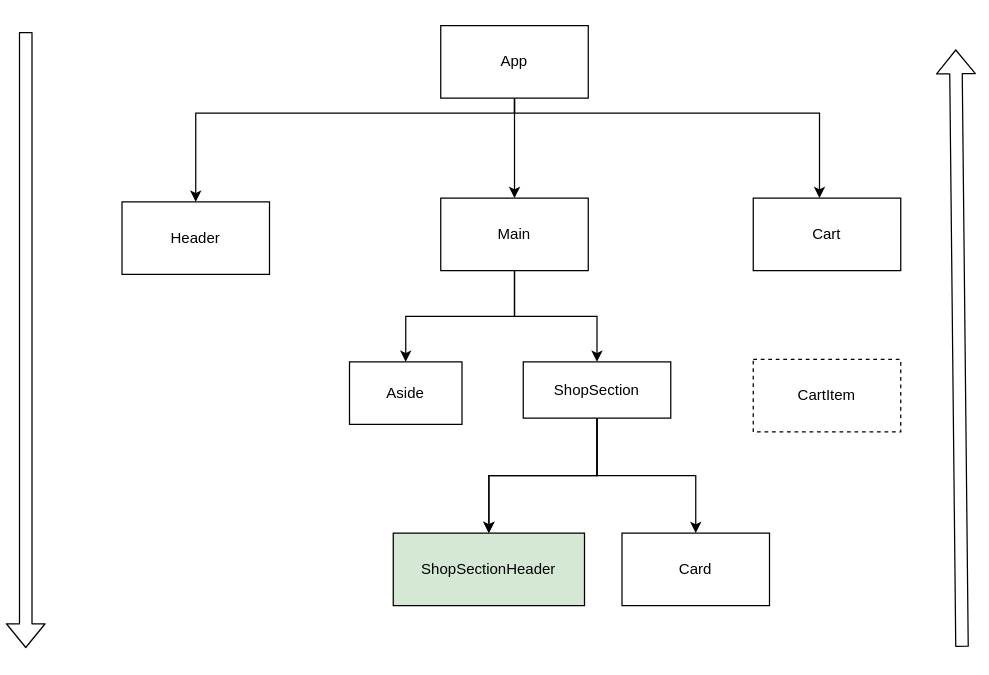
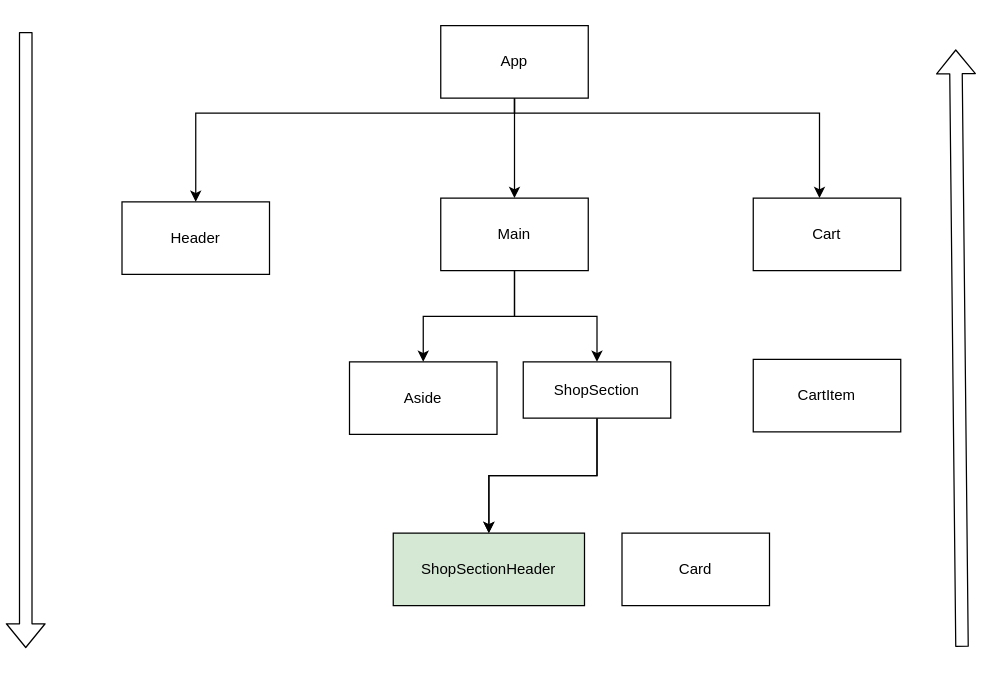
  <mxCell id="0" />
  <mxCell id="1" parent="0" />
  <mxCell id="2" value="" style="edgeStyle=orthogonalEdgeStyle;rounded=0;orthogonalLoop=1;jettySize=auto;html=1;" parent="1" source="5" target="18" edge="1"><mxGeometry relative="1" as="geometry"><Array as="points"><mxPoint x="411" y="90" /><mxPoint x="156" y="90" /></Array></mxGeometry></mxCell>
  <mxCell id="3" value="" style="edgeStyle=orthogonalEdgeStyle;rounded=0;orthogonalLoop=1;jettySize=auto;html=1;" parent="1" source="5" target="10" edge="1"><mxGeometry relative="1" as="geometry" /></mxCell>
  <mxCell id="4" value="" style="edgeStyle=orthogonalEdgeStyle;rounded=0;orthogonalLoop=1;jettySize=auto;html=1;" parent="1" source="5" target="6" edge="1"><mxGeometry relative="1" as="geometry"><Array as="points"><mxPoint x="411" y="90" /><mxPoint x="655" y="90" /></Array></mxGeometry></mxCell>
  <mxCell id="5" value="App" style="rounded=0;whiteSpace=wrap;html=1;" parent="1" vertex="1"><mxGeometry x="352" y="20" width="118" height="58" as="geometry" /></mxCell>
  <mxCell id="6" value="Cart" style="rounded=0;whiteSpace=wrap;html=1;" parent="1" vertex="1"><mxGeometry x="602" y="158" width="118" height="58" as="geometry" /></mxCell>
- <mxCell id="7" value="CartItem" style="rounded=0;whiteSpace=wrap;html=1;dashed=1;" parent="1" vertex="1"><mxGeometry x="602" y="287" width="118" height="58" as="geometry" /></mxCell>
+ <mxCell id="7" value="CartItem" style="rounded=0;whiteSpace=wrap;html=1;" parent="1" vertex="1"><mxGeometry x="602" y="287" width="118" height="58" as="geometry" /></mxCell>
  <mxCell id="8" value="" style="edgeStyle=orthogonalEdgeStyle;rounded=0;orthogonalLoop=1;jettySize=auto;html=1;" parent="1" source="10" target="17" edge="1"><mxGeometry relative="1" as="geometry" /></mxCell>
  <mxCell id="9" value="" style="edgeStyle=orthogonalEdgeStyle;rounded=0;orthogonalLoop=1;jettySize=auto;html=1;" parent="1" source="10" target="14" edge="1"><mxGeometry relative="1" as="geometry" /></mxCell>
  <mxCell id="10" value="Main" style="rounded=0;whiteSpace=wrap;html=1;" parent="1" vertex="1"><mxGeometry x="352" y="158" width="118" height="58" as="geometry" /></mxCell>
  <mxCell id="11" value="" style="edgeStyle=orthogonalEdgeStyle;rounded=0;orthogonalLoop=1;jettySize=auto;html=1;" parent="1" source="14" target="16" edge="1"><mxGeometry relative="1" as="geometry" /></mxCell>
  <mxCell id="12" value="" style="edgeStyle=orthogonalEdgeStyle;rounded=0;orthogonalLoop=1;jettySize=auto;html=1;" parent="1" source="14" target="16" edge="1"><mxGeometry relative="1" as="geometry" /></mxCell>
- <mxCell id="13" value="" style="edgeStyle=orthogonalEdgeStyle;rounded=0;orthogonalLoop=1;jettySize=auto;html=1;" parent="1" source="14" target="15" edge="1"><mxGeometry relative="1" as="geometry" /></mxCell>
  <mxCell id="14" value="ShopSection" style="rounded=0;whiteSpace=wrap;html=1;" parent="1" vertex="1"><mxGeometry x="418" y="289" width="118" height="45" as="geometry" /></mxCell>
  <mxCell id="15" value="Card" style="rounded=0;whiteSpace=wrap;html=1;" parent="1" vertex="1"><mxGeometry x="497" y="426" width="118" height="58" as="geometry" /></mxCell>
  <mxCell id="16" value="ShopSectionHeader" style="rounded=0;whiteSpace=wrap;html=1;fillColor=#d5e8d4;" parent="1" vertex="1"><mxGeometry x="314" y="426" width="153" height="58" as="geometry" /></mxCell>
- <mxCell id="17" value="Aside" style="rounded=0;whiteSpace=wrap;html=1;" parent="1" vertex="1"><mxGeometry x="279" y="289" width="90" height="50" as="geometry" /></mxCell>
+ <mxCell id="17" value="Aside" style="rounded=0;whiteSpace=wrap;html=1;" parent="1" vertex="1"><mxGeometry x="279" y="289" width="118" height="58" as="geometry" /></mxCell>
  <mxCell id="18" value="Header" style="rounded=0;whiteSpace=wrap;html=1;" parent="1" vertex="1"><mxGeometry x="97" y="161" width="118" height="58" as="geometry" /></mxCell>
  <mxCell id="19" value="" style="shape=flexArrow;endArrow=classic;html=1;" parent="1" edge="1"><mxGeometry width="50" height="50" relative="1" as="geometry"><mxPoint x="20" y="25" as="sourcePoint" /><mxPoint x="20" y="518" as="targetPoint" /></mxGeometry></mxCell>
  <mxCell id="20" value="" style="shape=flexArrow;endArrow=classic;html=1;" parent="1" edge="1"><mxGeometry width="50" height="50" relative="1" as="geometry"><mxPoint x="769" y="517" as="sourcePoint" /><mxPoint x="764" y="39" as="targetPoint" /></mxGeometry></mxCell>
